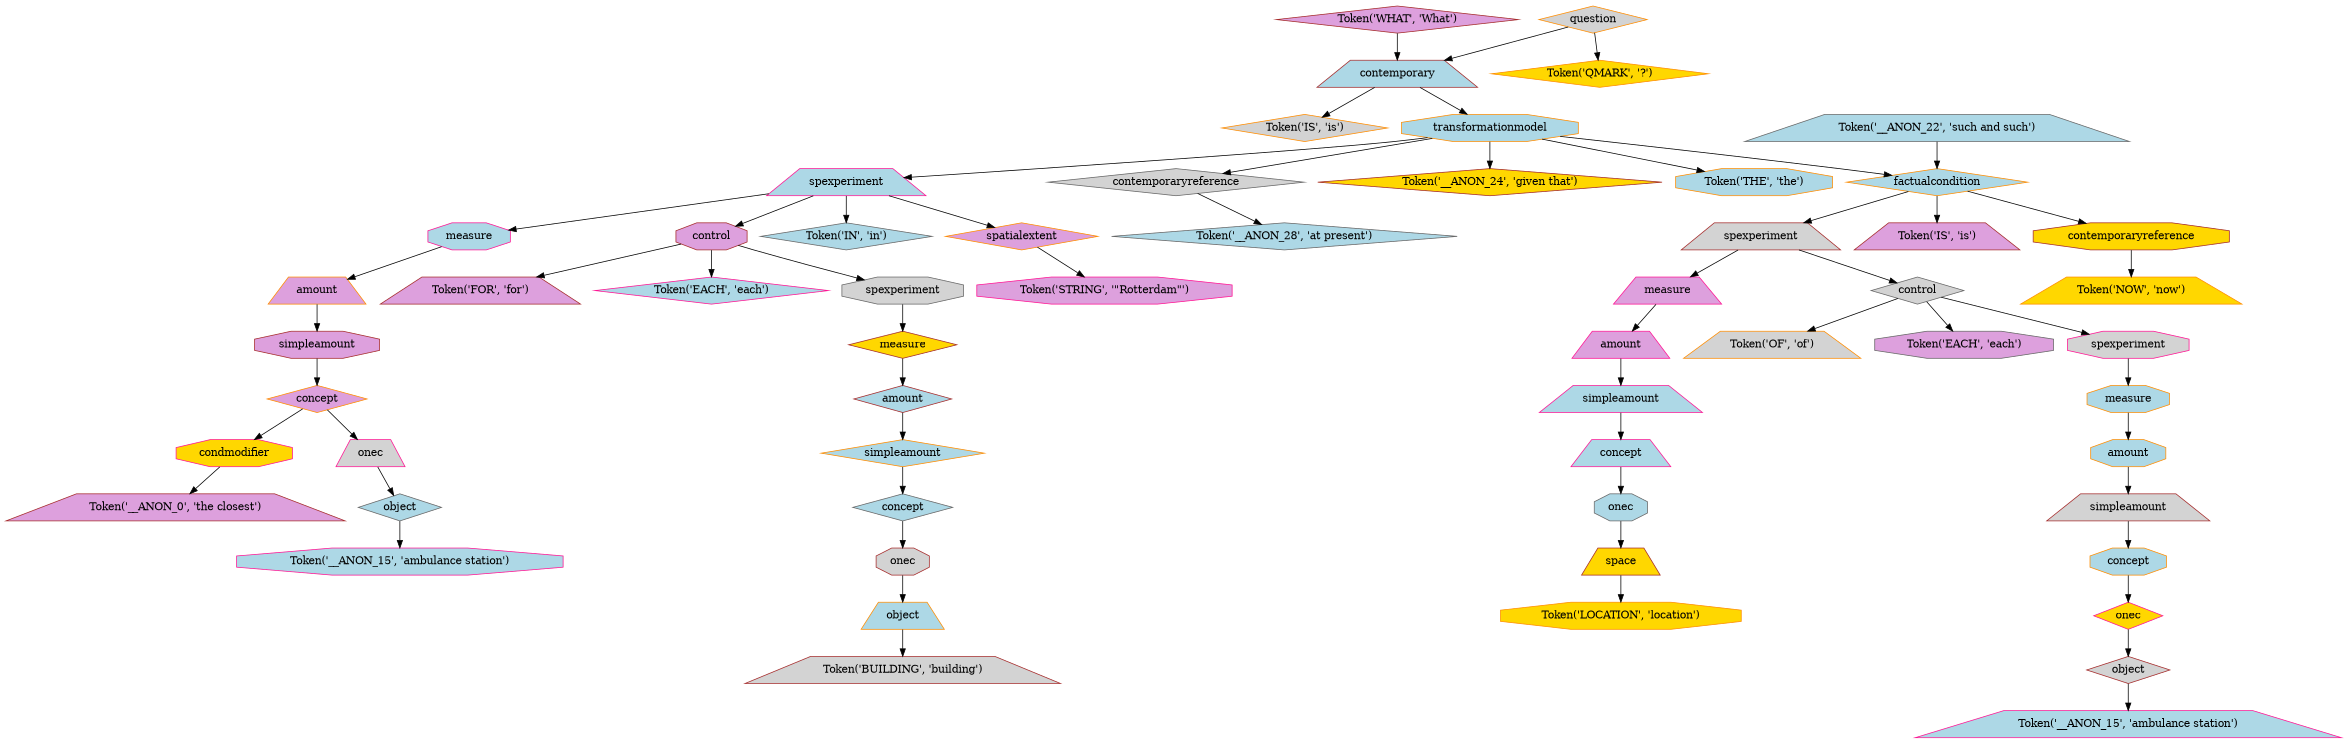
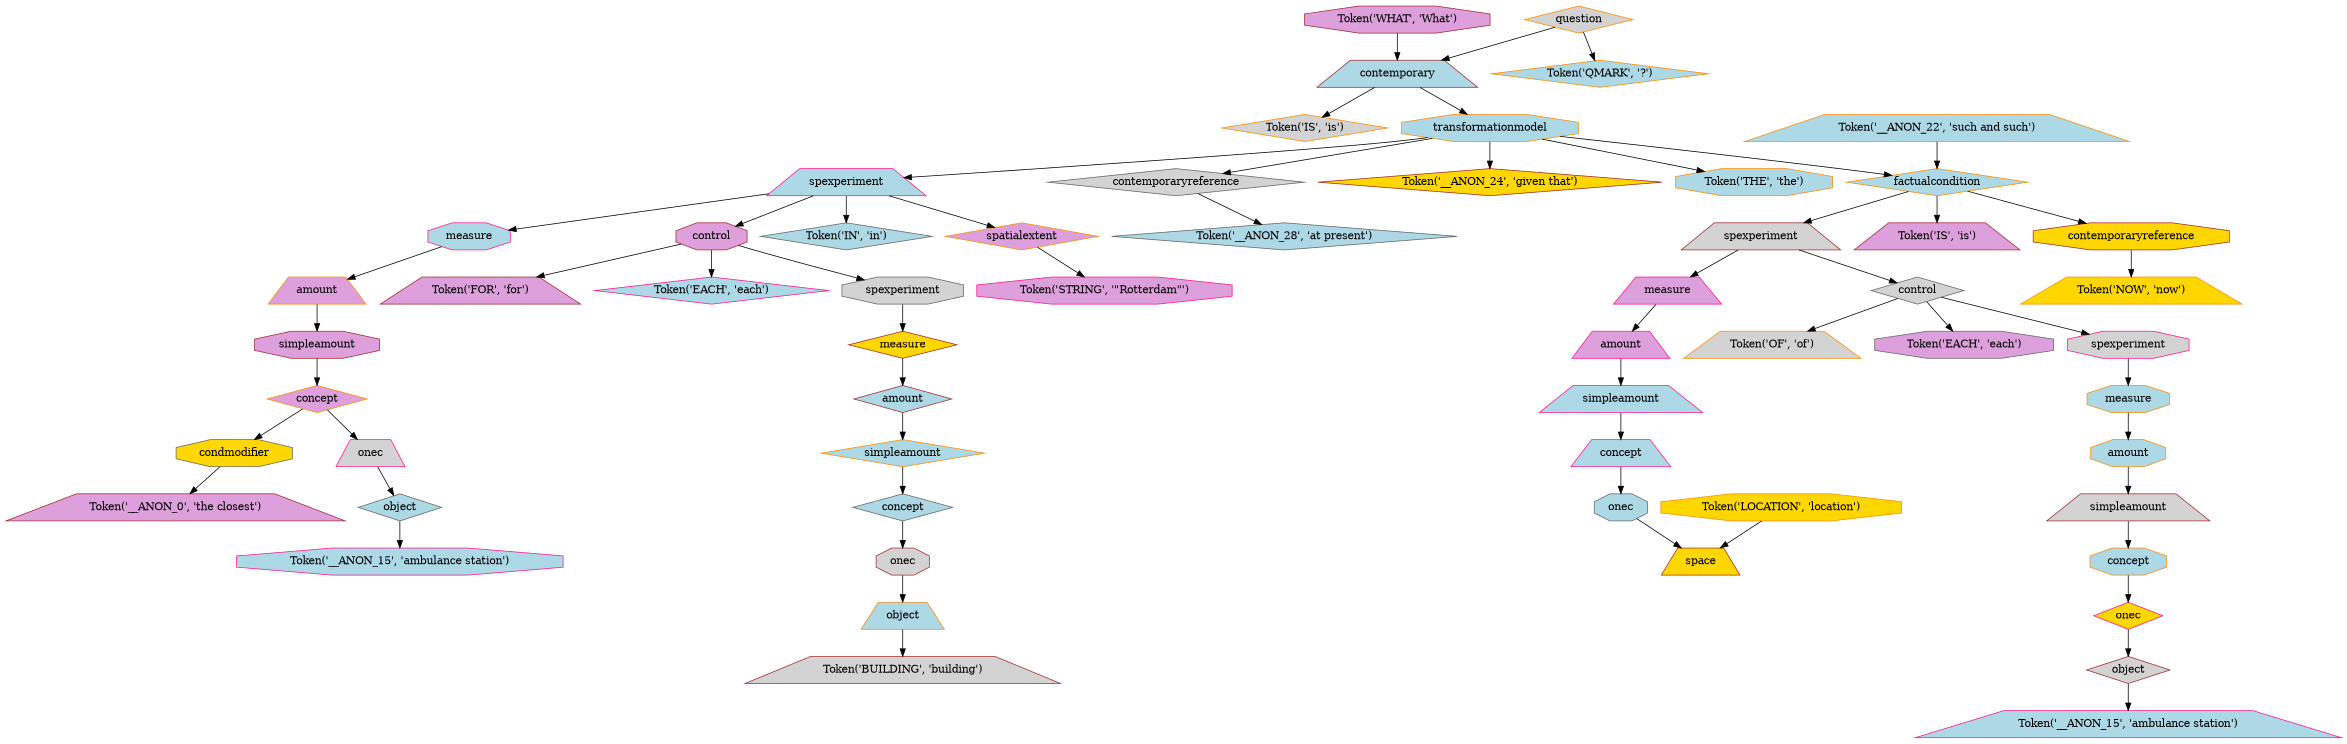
  digraph {
    rankdir=TB
    node [color=brown fillcolor=lightblue shape=trapezium style=filled]
-   n1 [fillcolor=plum label="Token('WHAT', 'What')" shape=diamond]
+   n1 [fillcolor=plum label="Token('WHAT', 'What')" shape=octagon]
    n2 [label=contemporary]
    n3 [color=darkorange fillcolor=lightgrey label="Token('IS', 'is')" shape=diamond]
    n4 [fillcolor=plum label="Token('__ANON_0', 'the closest')"]
-   n5 [color=deeppink fillcolor=gold label=condmodifier shape=octagon]
+   n5 [color=gray40 fillcolor=gold label=condmodifier shape=octagon]
    n6 [color=deeppink label="Token('__ANON_15', 'ambulance station')" shape=octagon]
    n7 [color=gray40 label=object shape=diamond]
    n8 [color=deeppink fillcolor=lightgrey label=onec]
    n9 [color=darkorange fillcolor=plum label=concept shape=diamond]
    n10 [fillcolor=plum label=simpleamount shape=octagon]
    n11 [color=darkorange fillcolor=plum label=amount]
    n12 [color=deeppink label=measure shape=octagon]
    n13 [fillcolor=plum label="Token('FOR', 'for')"]
    n14 [color=deeppink label="Token('EACH', 'each')" shape=diamond]
    n15 [fillcolor=lightgrey label="Token('BUILDING', 'building')"]
    n16 [color=darkorange label=object]
    n17 [fillcolor=lightgrey label=onec shape=octagon]
    n18 [color=gray40 label=concept shape=diamond]
    n19 [color=darkorange label=simpleamount shape=diamond]
    n20 [label=amount shape=diamond]
    n21 [fillcolor=gold label=measure shape=diamond]
    n22 [color=gray40 fillcolor=lightgrey label=spexperiment shape=octagon]
    n23 [fillcolor=plum label=control shape=octagon]
    n24 [color=gray40 label="Token('IN', 'in')" shape=diamond]
    n25 [color=deeppink fillcolor=plum label="Token('STRING', '\"Rotterdam\"')" shape=octagon]
    n26 [color=darkorange fillcolor=plum label=spatialextent shape=diamond]
    n27 [color=deeppink label=spexperiment]
    n28 [color=gray40 label="Token('__ANON_28', 'at present')" shape=diamond]
    n29 [color=gray40 fillcolor=lightgrey label=contemporaryreference shape=diamond]
    n30 [fillcolor=gold label="Token('__ANON_24', 'given that')" shape=diamond]
    n31 [color=darkorange label="Token('THE', 'the')" shape=octagon]
    n32 [color=darkorange fillcolor=gold label="Token('LOCATION', 'location')" shape=octagon]
    n33 [fillcolor=gold label=space]
    n34 [color=gray40 label=onec shape=octagon]
    n35 [color=deeppink label=concept]
    n36 [color=deeppink label=simpleamount]
    n37 [color=deeppink fillcolor=plum label=amount]
    n38 [color=deeppink fillcolor=plum label=measure]
    n39 [color=darkorange fillcolor=lightgrey label="Token('OF', 'of')"]
    n40 [color=gray40 fillcolor=plum label="Token('EACH', 'each')" shape=octagon]
    n41 [color=deeppink label="Token('__ANON_15', 'ambulance station')"]
    n42 [fillcolor=lightgrey label=object shape=diamond]
    n43 [color=deeppink fillcolor=gold label=onec shape=diamond]
    n44 [color=darkorange label=concept shape=octagon]
    n45 [fillcolor=lightgrey label=simpleamount]
    n46 [color=darkorange label=amount shape=octagon]
    n47 [color=darkorange label=measure shape=octagon]
    n48 [color=deeppink fillcolor=lightgrey label=spexperiment shape=octagon]
    n49 [color=gray40 fillcolor=lightgrey label=control shape=diamond]
    n50 [fillcolor=lightgrey label=spexperiment]
    n51 [fillcolor=plum label="Token('IS', 'is')"]
-   n52 [color=gray40 label="Token('__ANON_22', 'such and such')"]
+   n52 [color=darkorange label="Token('__ANON_22', 'such and such')"]
    n53 [color=darkorange label=factualcondition shape=diamond]
    n54 [color=darkorange fillcolor=gold label="Token('NOW', 'now')"]
    n55 [fillcolor=gold label=contemporaryreference shape=octagon]
    n56 [color=darkorange label=transformationmodel shape=octagon]
-   n57 [color=darkorange fillcolor=gold label="Token('QMARK', '?')" shape=diamond]
+   n57 [color=darkorange label="Token('QMARK', '?')" shape=diamond]
    n58 [color=darkorange fillcolor=lightgrey label=question shape=diamond]
    n1 -> n2
    n2 -> n3
    n2 -> n56
    n5 -> n4
    n7 -> n6
    n8 -> n7
    n9 -> n5
    n9 -> n8
    n10 -> n9
    n11 -> n10
    n12 -> n11
    n16 -> n15
    n17 -> n16
    n18 -> n17
    n19 -> n18
    n20 -> n19
    n21 -> n20
    n22 -> n21
    n23 -> n13
    n23 -> n14
    n23 -> n22
    n26 -> n25
    n27 -> n12
    n27 -> n23
    n27 -> n24
    n27 -> n26
    n29 -> n28
-   n33 -> n32
+   n32 -> n33
    n34 -> n33
    n35 -> n34
    n36 -> n35
    n37 -> n36
    n38 -> n37
    n42 -> n41
    n43 -> n42
    n44 -> n43
    n45 -> n44
    n46 -> n45
    n47 -> n46
    n48 -> n47
    n49 -> n39
    n49 -> n40
    n49 -> n48
    n50 -> n38
    n50 -> n49
    n52 -> n53
    n53 -> n50
    n53 -> n51
    n53 -> n55
    n55 -> n54
    n56 -> n27
    n56 -> n29
    n56 -> n30
    n56 -> n31
    n56 -> n53
    n58 -> n2
    n58 -> n57
  }
